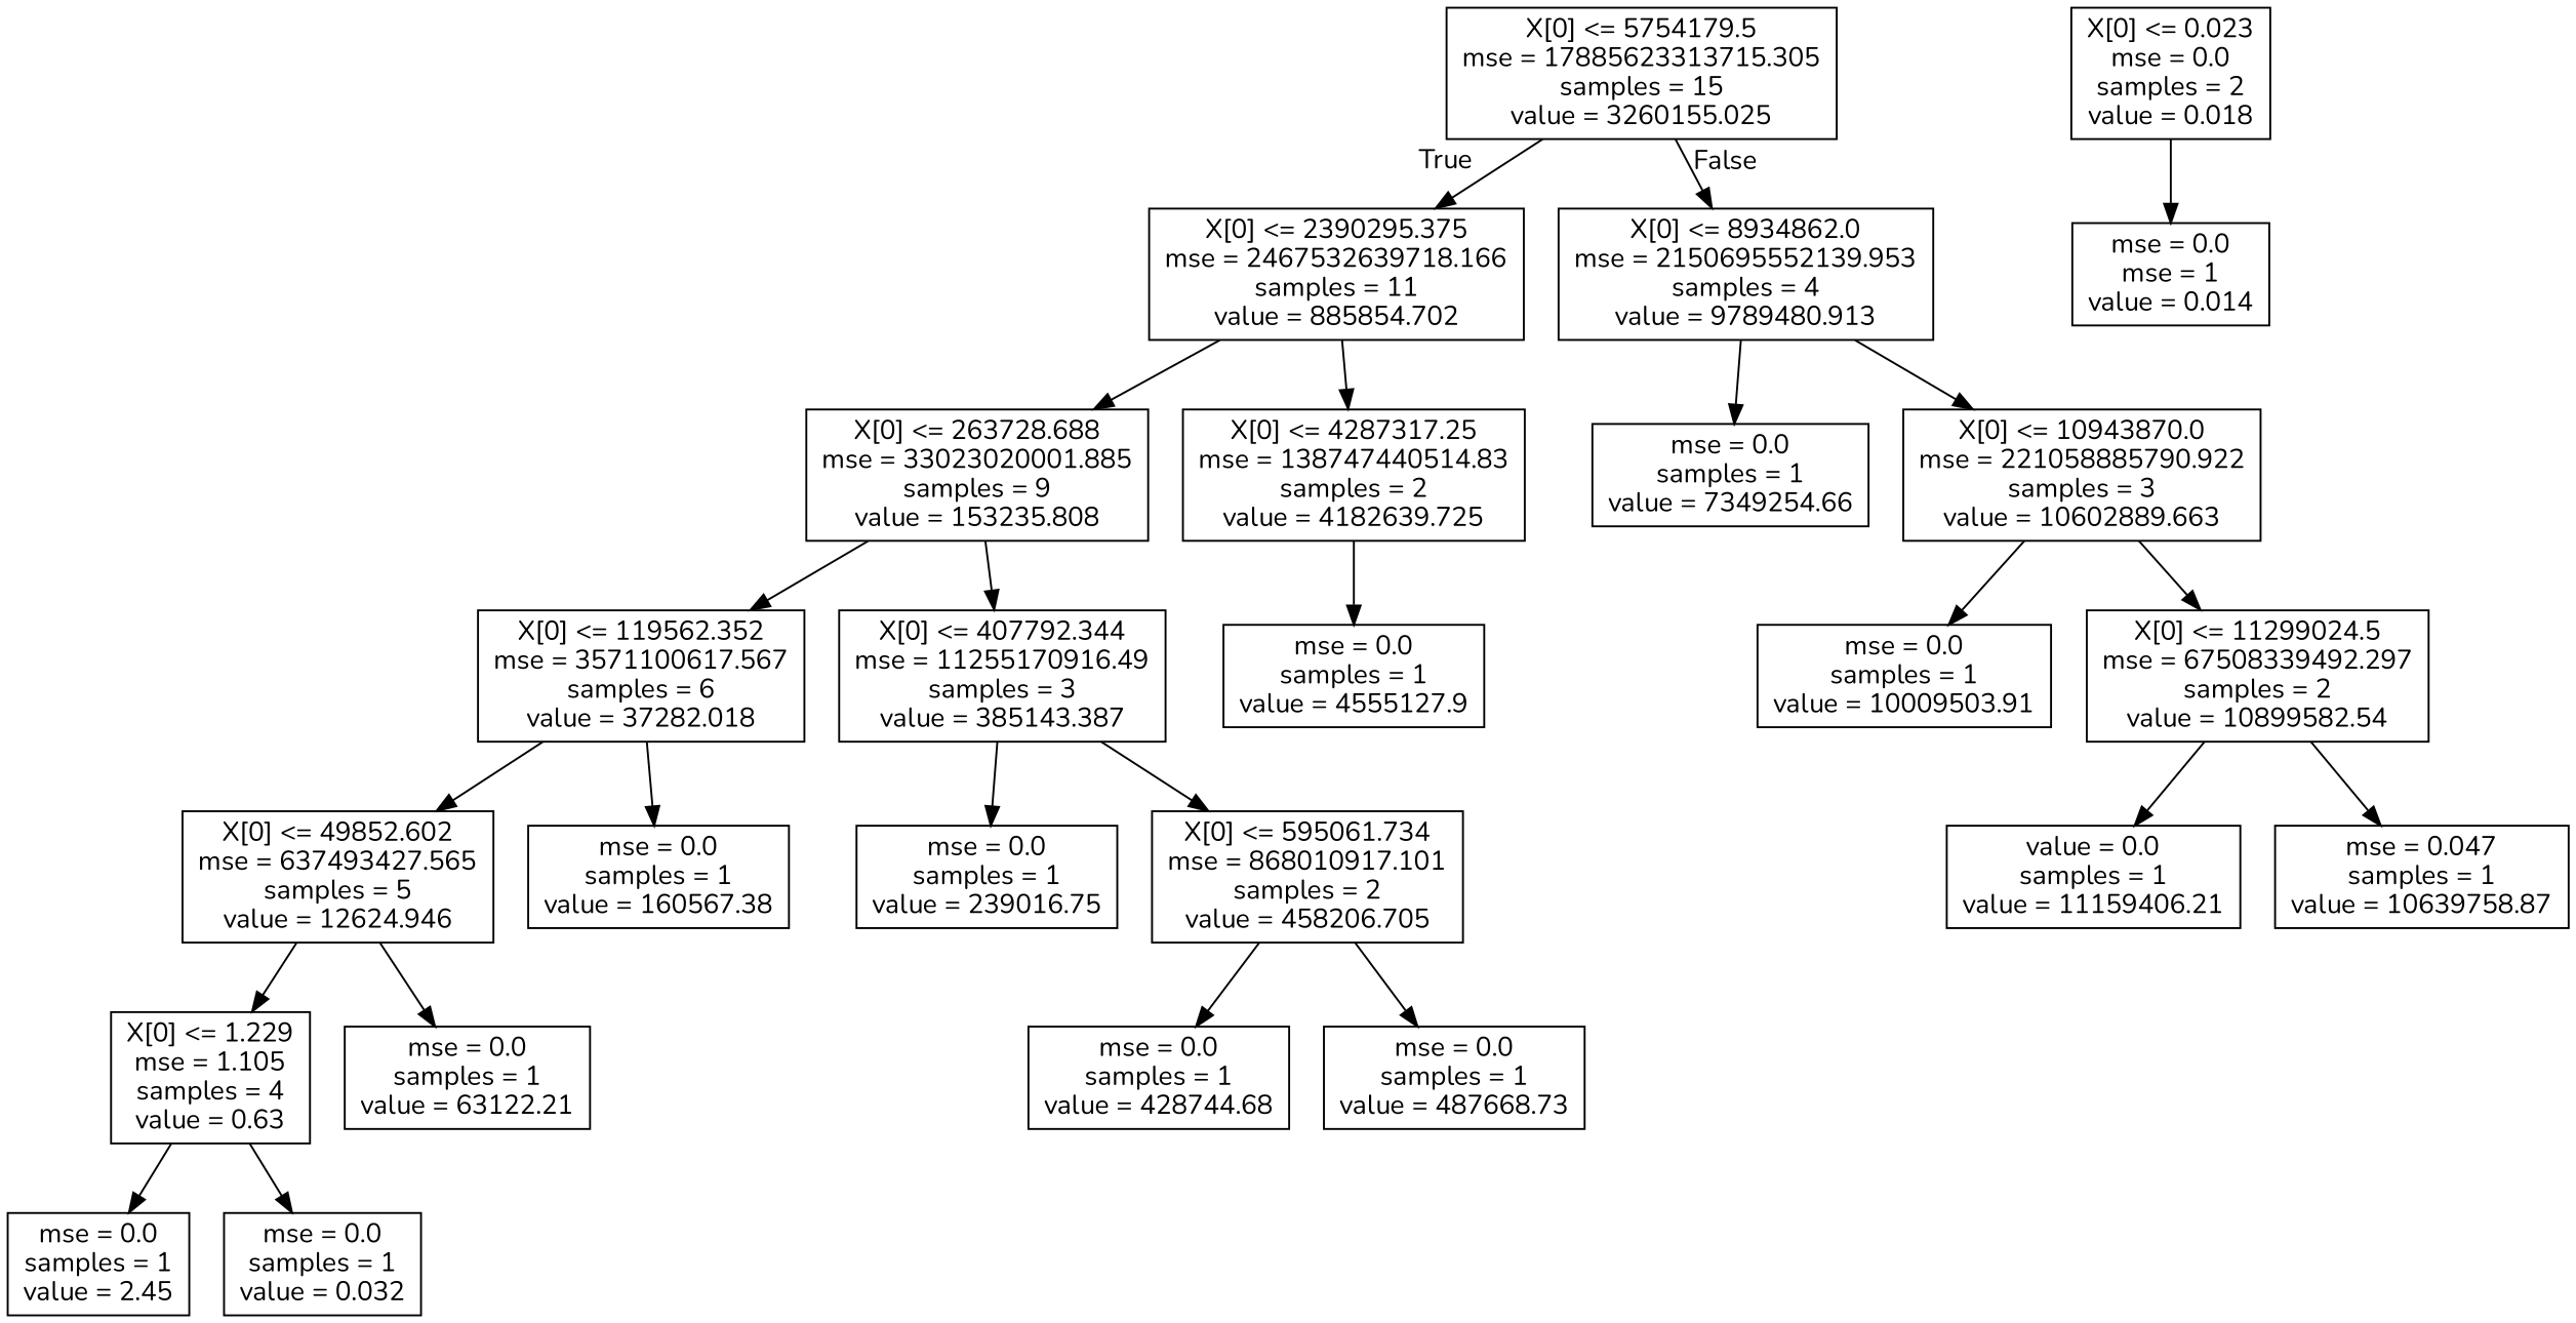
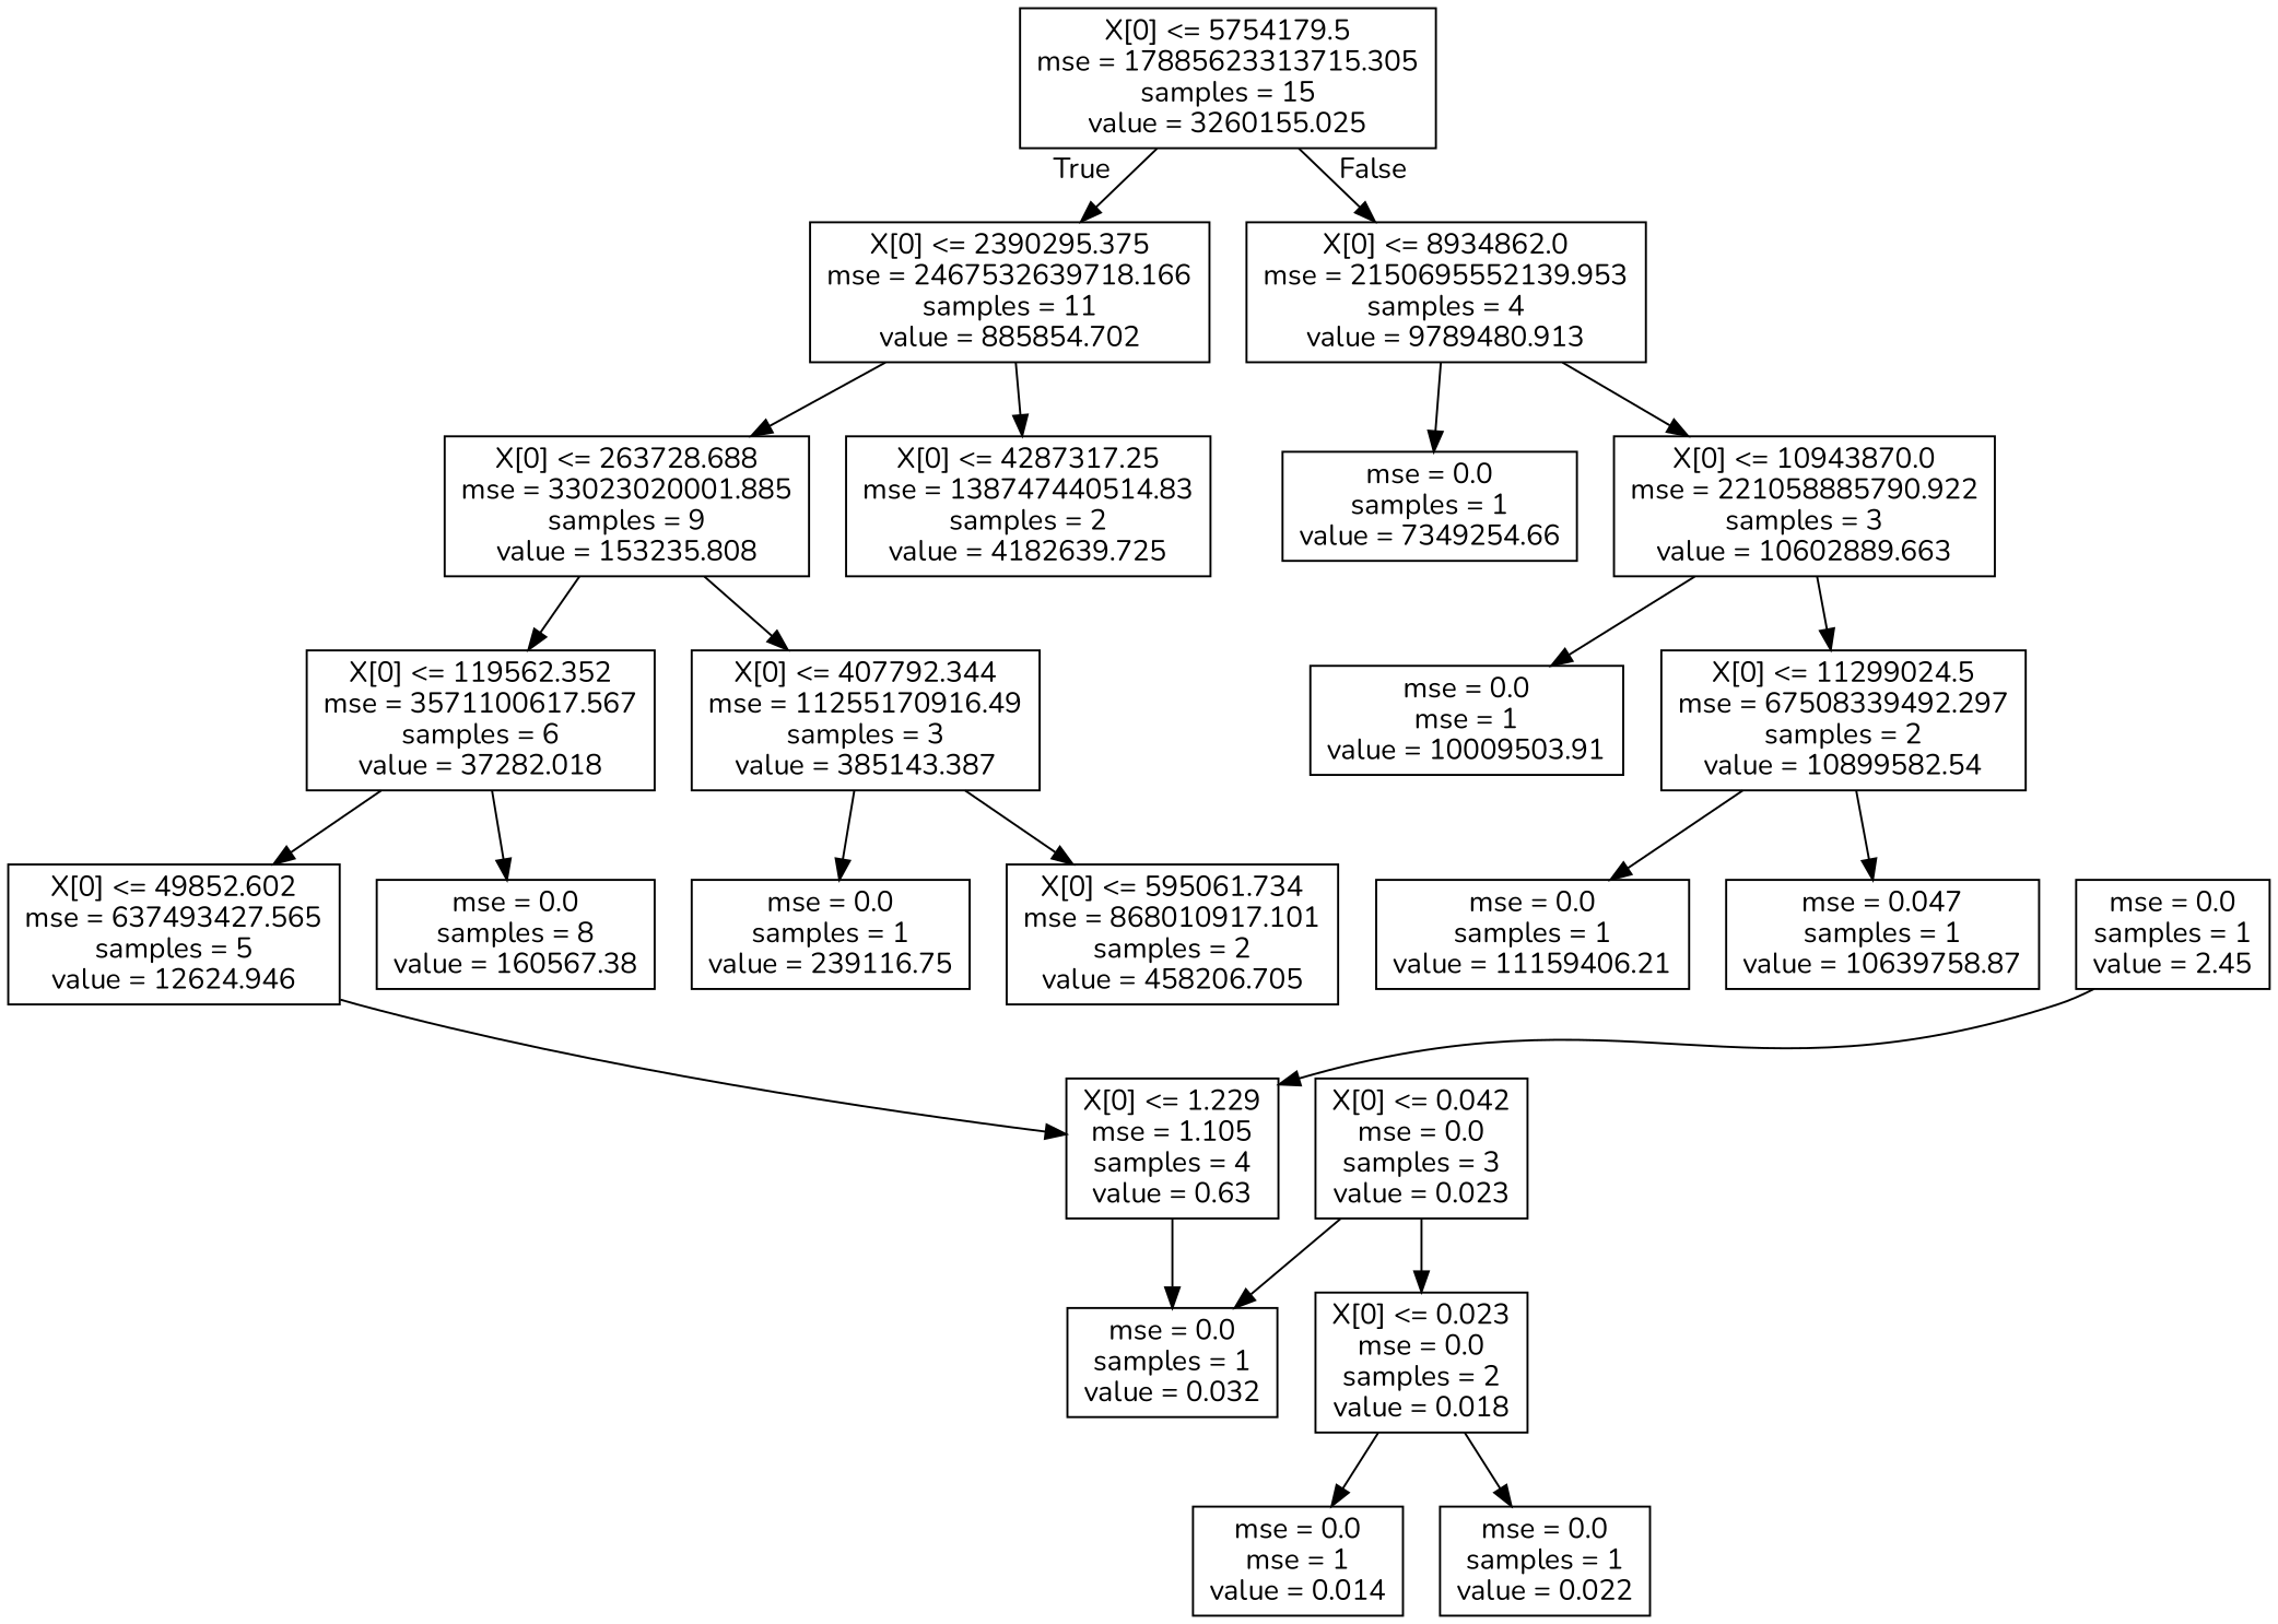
  digraph {
    fontname=Nunito
    node [fontname=Nunito shape=box]
    edge [fontname=Nunito]
    n1 [label="X[0] <= 5754179.5\nmse = 17885623313715.305\nsamples = 15\nvalue = 3260155.025"]
    n2 [label="X[0] <= 2390295.375\nmse = 2467532639718.166\nsamples = 11\nvalue = 885854.702"]
    n3 [label="X[0] <= 8934862.0\nmse = 2150695552139.953\nsamples = 4\nvalue = 9789480.913"]
    n4 [label="X[0] <= 263728.688\nmse = 33023020001.885\nsamples = 9\nvalue = 153235.808"]
    n5 [label="X[0] <= 4287317.25\nmse = 138747440514.83\nsamples = 2\nvalue = 4182639.725"]
    n6 [label="mse = 0.0\nsamples = 1\nvalue = 7349254.66"]
    n7 [label="X[0] <= 10943870.0\nmse = 221058885790.922\nsamples = 3\nvalue = 10602889.663"]
    n8 [label="X[0] <= 119562.352\nmse = 3571100617.567\nsamples = 6\nvalue = 37282.018"]
    n9 [label="X[0] <= 407792.344\nmse = 11255170916.49\nsamples = 3\nvalue = 385143.387"]
-   n10 [label="mse = 0.0\nsamples = 1\nvalue = 4555127.9"]
    n11 [label="X[0] <= 49852.602\nmse = 637493427.565\nsamples = 5\nvalue = 12624.946"]
-   n12 [label="mse = 0.0\nsamples = 1\nvalue = 160567.38"]
-   n13 [label="mse = 0.0\nsamples = 1\nvalue = 239016.75"]
+   n12 [label="mse = 0.0\nsamples = 8\nvalue = 160567.38"]
+   n13 [label="mse = 0.0\nsamples = 1\nvalue = 239116.75"]
    n14 [label="X[0] <= 595061.734\nmse = 868010917.101\nsamples = 2\nvalue = 458206.705"]
    n15 [label="X[0] <= 1.229\nmse = 1.105\nsamples = 4\nvalue = 0.63"]
-   n16 [label="mse = 0.0\nsamples = 1\nvalue = 63122.21"]
    n17 [label="mse = 0.0\nsamples = 1\nvalue = 2.45"]
    n18 [label="mse = 0.0\nsamples = 1\nvalue = 0.032"]
+   n19 [label="X[0] <= 0.042\nmse = 0.0\nsamples = 3\nvalue = 0.023"]
    n20 [label="X[0] <= 0.023\nmse = 0.0\nsamples = 2\nvalue = 0.018"]
    n21 [label="mse = 0.0\nmse = 1\nvalue = 0.014"]
-   n23 [label="mse = 0.0\nsamples = 1\nvalue = 428744.68"]
-   n24 [label="mse = 0.0\nsamples = 1\nvalue = 487668.73"]
-   n25 [label="mse = 0.0\nsamples = 1\nvalue = 10009503.91"]
+   n22 [label="mse = 0.0\nsamples = 1\nvalue = 0.022"]
+   n25 [label="mse = 0.0\nmse = 1\nvalue = 10009503.91"]
    n26 [label="X[0] <= 11299024.5\nmse = 67508339492.297\nsamples = 2\nvalue = 10899582.54"]
-   n27 [label="value = 0.0\nsamples = 1\nvalue = 11159406.21"]
+   n27 [label="mse = 0.0\nsamples = 1\nvalue = 11159406.21"]
    n28 [label="mse = 0.047\nsamples = 1\nvalue = 10639758.87"]
    n1 -> n2 [headlabel=True labelangle=45 labeldistance=2.5]
    n1 -> n3 [headlabel=False labelangle=-45 labeldistance=2.5]
    n2 -> n4
    n2 -> n5
    n3 -> n6
    n3 -> n7
    n4 -> n8
    n4 -> n9
-   n5 -> n10
    n7 -> n25
    n7 -> n26
    n8 -> n11
    n8 -> n12
    n9 -> n13
    n9 -> n14
    n11 -> n15
-   n11 -> n16
-   n14 -> n23
-   n14 -> n24
-   n15 -> n17
+   n17 -> n15
    n15 -> n18
+   n19 -> n18
+   n19 -> n20
    n20 -> n21
+   n20 -> n22
    n26 -> n27
    n26 -> n28
  }
